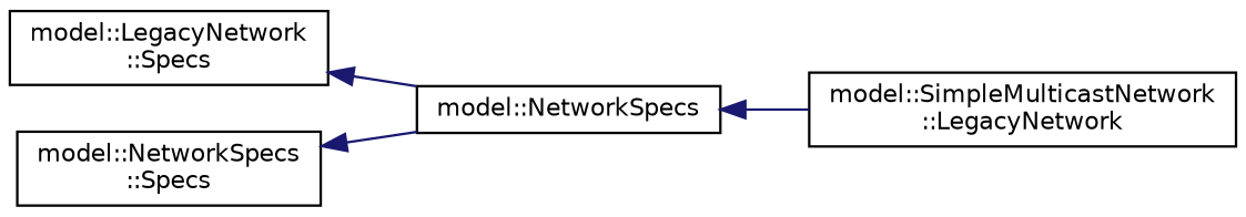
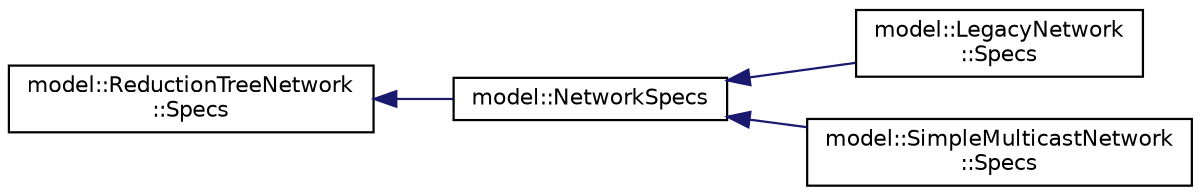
  digraph {
    rankdir=LR
    node [color=black fillcolor=white fontname=Helvetica fontsize=10 shape=record style=filled]
    edge [color=midnightblue dir=back fontname=Helvetica fontsize=10 labelfontname=Helvetica labelfontsize=10 style=solid]
    n1 [height=0.2 label="model::NetworkSpecs" width=0.4]
    n2 [height=0.2 label="model::LegacyNetwork\l::Specs" width=0.4]
-   n3 [height=0.2 label="model::SimpleMulticastNetwork\l::LegacyNetwork" width=0.4]
-   n4 [height=0.2 label="model::NetworkSpecs\l::Specs" width=0.4]
-   n2 -> n1
+   n3 [height=0.2 label="model::SimpleMulticastNetwork\l::Specs" width=0.4]
+   n4 [height=0.2 label="model::ReductionTreeNetwork\l::Specs" width=0.4]
+   n1 -> n2
    n1 -> n3
    n4 -> n1
  }
